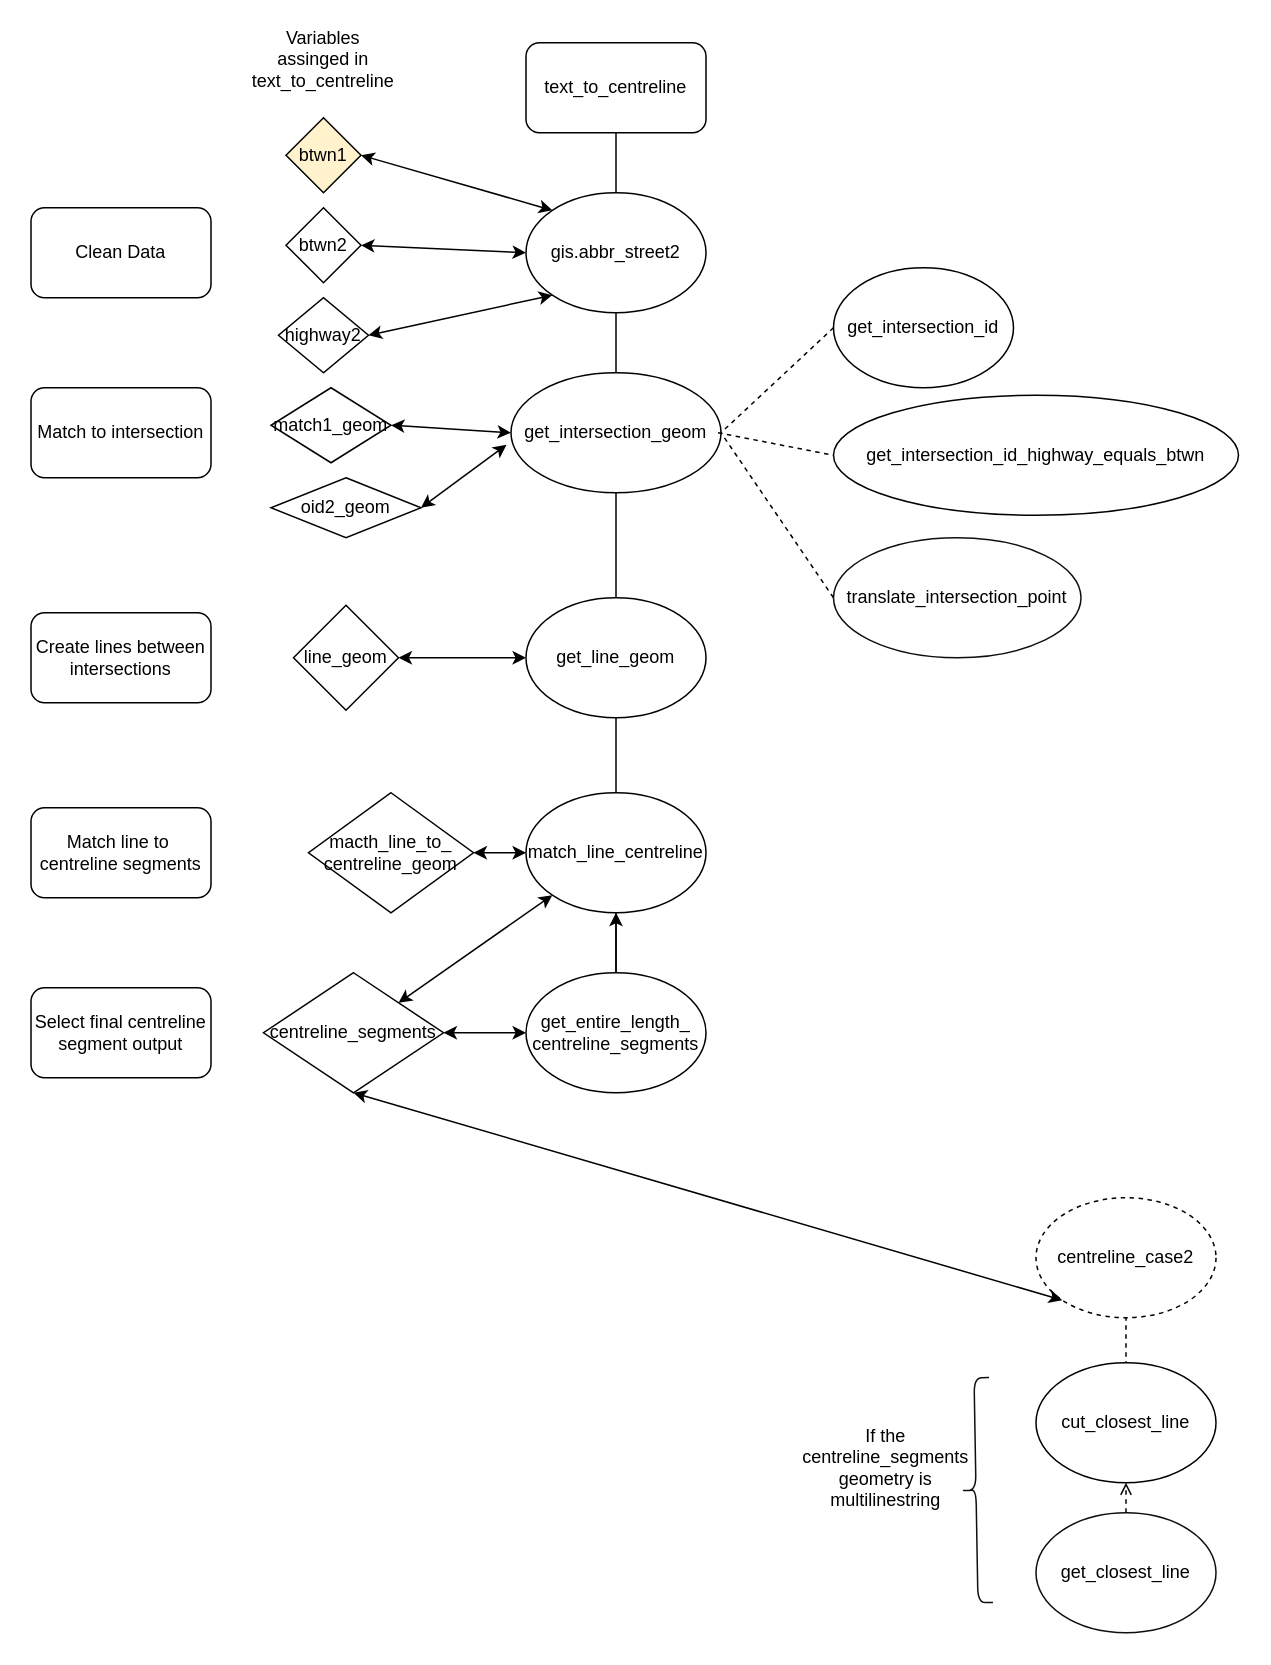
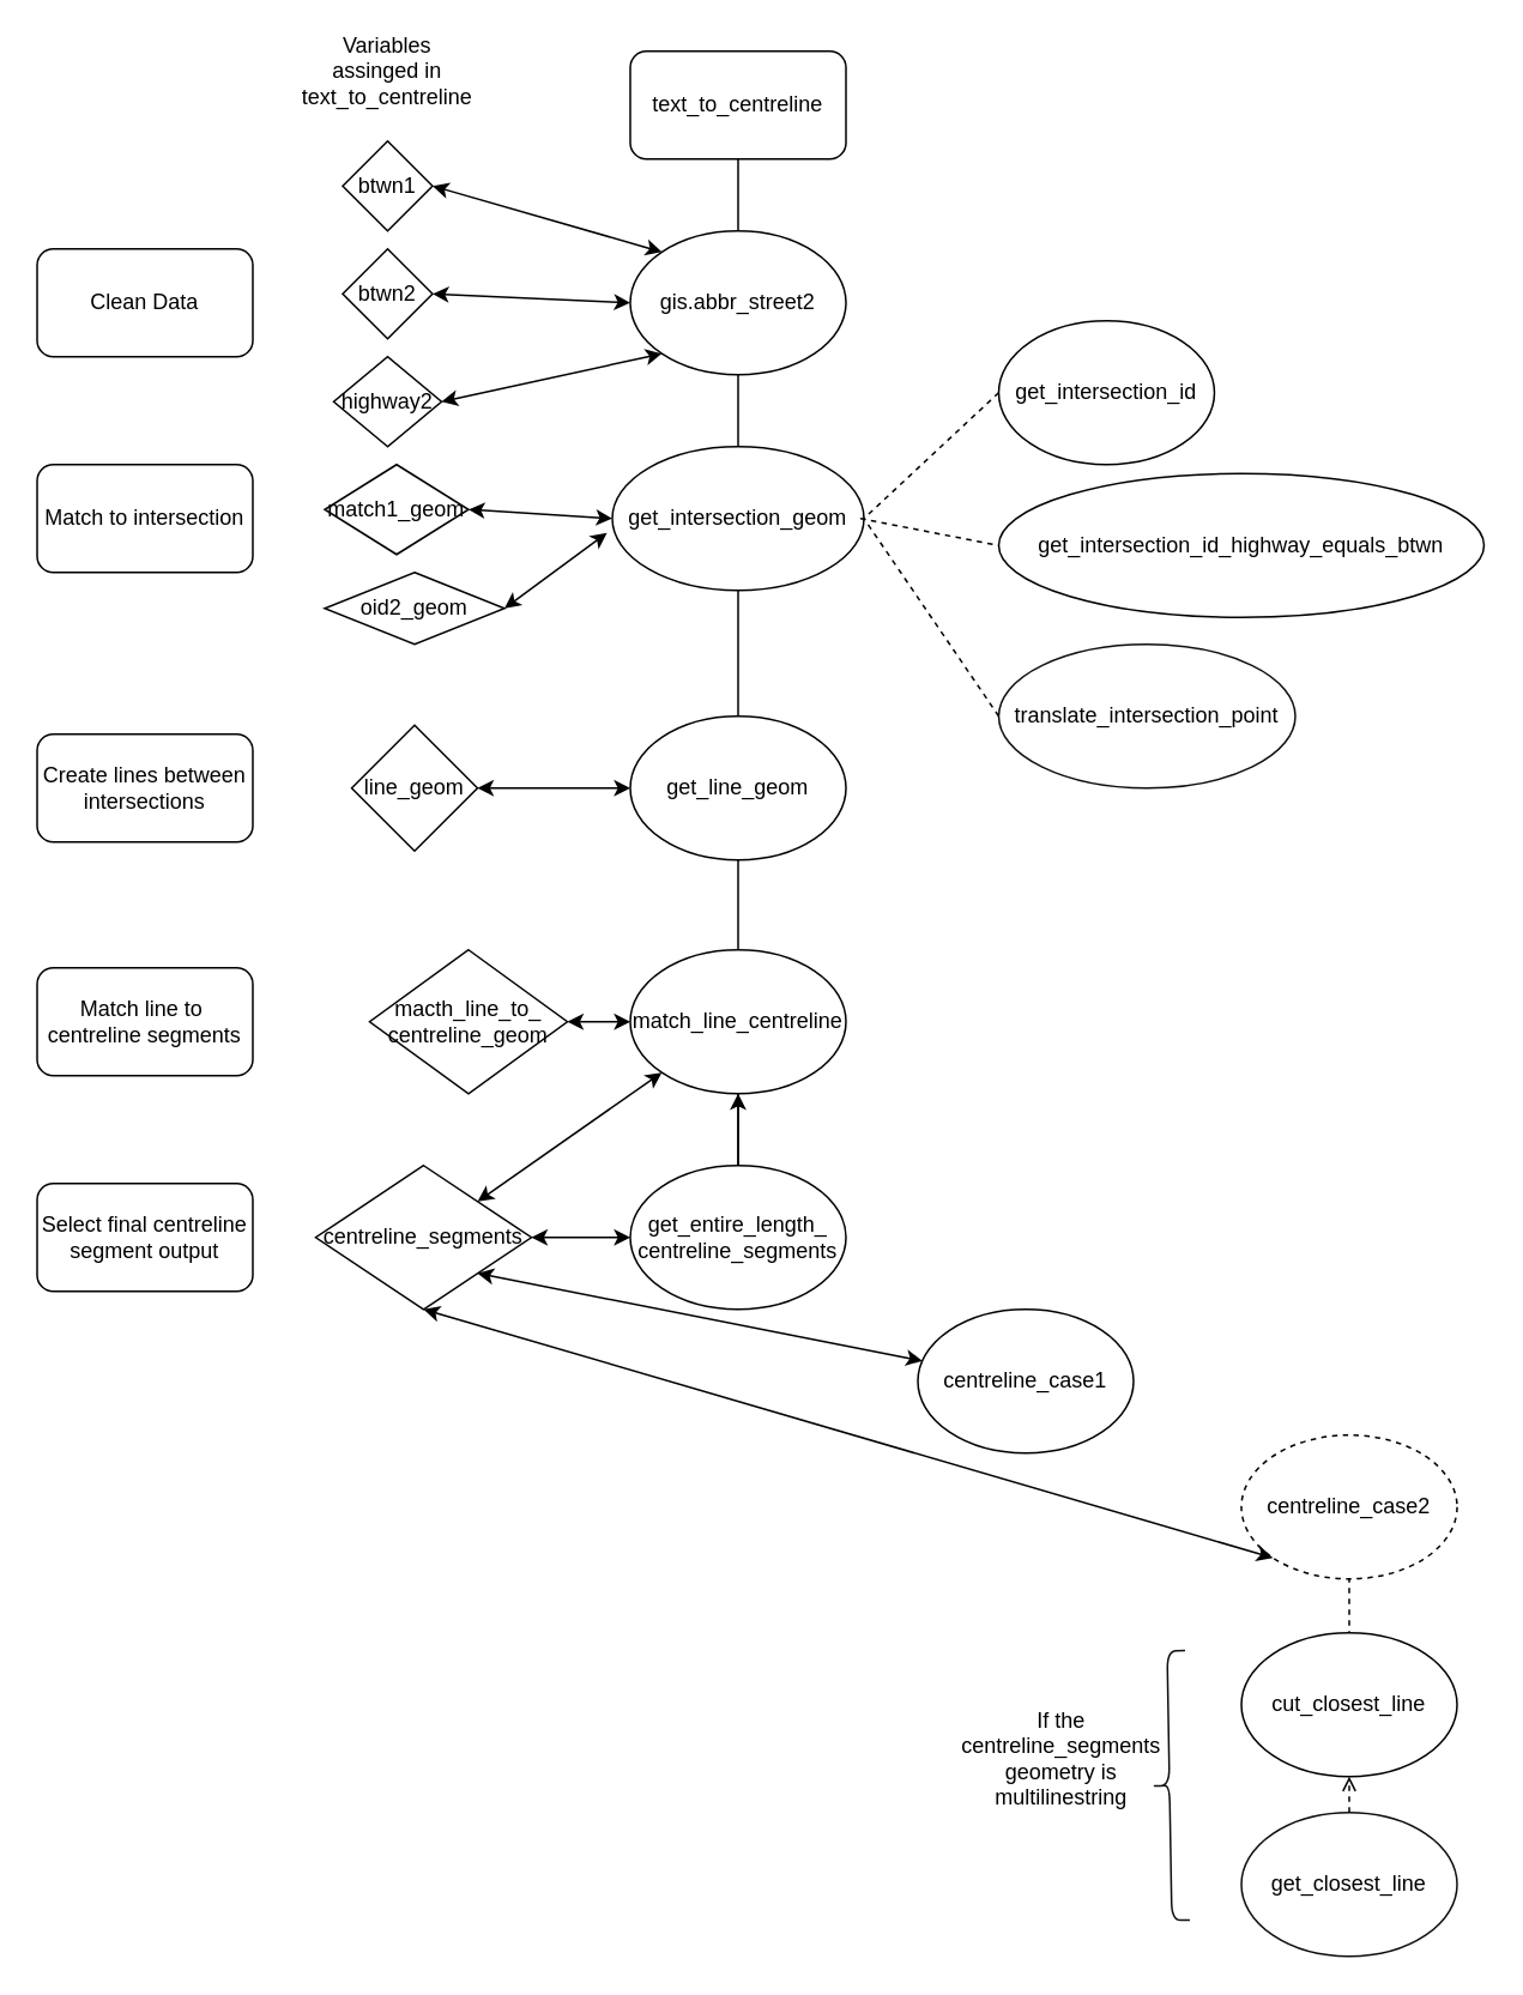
  <mxCell id="0" />
  <mxCell id="1" parent="0" />
  <mxCell id="2" value="&lt;span style=&quot;white-space: normal&quot;&gt;text_to_centreline&lt;/span&gt;" style="rounded=1;whiteSpace=wrap;html=1;" vertex="1" parent="1"><mxGeometry x="350" y="28" width="120" height="60" as="geometry" /></mxCell>
  <mxCell id="3" value="" style="endArrow=none;html=1;entryX=0.5;entryY=1;entryDx=0;entryDy=0;" edge="1" parent="1" target="2"><mxGeometry width="50" height="50" relative="1" as="geometry"><mxPoint x="410" y="128" as="sourcePoint" /><mxPoint x="400" y="108" as="targetPoint" /></mxGeometry></mxCell>
  <mxCell id="4" value="Clean&amp;nbsp;Data" style="rounded=1;whiteSpace=wrap;html=1;" vertex="1" parent="1"><mxGeometry y="138" width="120" height="60" as="geometry" x="20" /></mxCell>
  <mxCell id="5" value="gis.abbr_street2" style="ellipse;whiteSpace=wrap;html=1;direction=west;" vertex="1" parent="1"><mxGeometry x="350" y="128" width="120" height="80" as="geometry" /></mxCell>
  <mxCell id="6" value="Match to intersection" style="rounded=1;whiteSpace=wrap;html=1;" vertex="1" parent="1"><mxGeometry y="258" width="120" height="60" as="geometry" x="20" /></mxCell>
  <mxCell id="7" value="Create lines between intersections" style="rounded=1;whiteSpace=wrap;html=1;" vertex="1" parent="1"><mxGeometry y="408" width="120" height="60" as="geometry" x="20" /></mxCell>
  <mxCell id="8" value="Match line to&amp;nbsp; centreline segments" style="rounded=1;whiteSpace=wrap;html=1;" vertex="1" parent="1"><mxGeometry y="538" width="120" height="60" as="geometry" x="20" /></mxCell>
  <mxCell id="9" value="Select final centreline segment output" style="rounded=1;whiteSpace=wrap;html=1;" vertex="1" parent="1"><mxGeometry y="658" width="120" height="60" as="geometry" x="20" /></mxCell>
  <mxCell id="10" value="" style="endArrow=none;html=1;entryX=0.5;entryY=0;entryDx=0;entryDy=0;" edge="1" parent="1" target="5"><mxGeometry width="50" height="50" relative="1" as="geometry"><mxPoint x="410" y="248" as="sourcePoint" /><mxPoint x="450" y="208" as="targetPoint" /></mxGeometry></mxCell>
  <mxCell id="11" value="get_intersection_geom" style="ellipse;whiteSpace=wrap;html=1;" vertex="1" parent="1"><mxGeometry x="340" y="248" width="140" height="80" as="geometry" /></mxCell>
  <mxCell id="12" value="get_intersection_id" style="ellipse;whiteSpace=wrap;html=1;" vertex="1" parent="1"><mxGeometry x="555" y="178" width="120" height="80" as="geometry" /></mxCell>
  <mxCell id="13" value="" style="endArrow=none;dashed=1;html=1;entryX=1;entryY=0.5;entryDx=0;entryDy=0;exitX=0;exitY=0.5;exitDx=0;exitDy=0;" edge="1" parent="1" source="12" target="11"><mxGeometry width="50" height="50" relative="1" as="geometry"><mxPoint x="60" y="778" as="sourcePoint" /><mxPoint x="110" y="728" as="targetPoint" /></mxGeometry></mxCell>
  <mxCell id="14" value="" style="endArrow=none;dashed=1;html=1;entryX=0;entryY=0.5;entryDx=0;entryDy=0;" edge="1" parent="1" target="15"><mxGeometry width="50" height="50" relative="1" as="geometry"><mxPoint x="478" y="288" as="sourcePoint" /><mxPoint x="580" y="348" as="targetPoint" /></mxGeometry></mxCell>
  <mxCell id="15" value="get_intersection_id_highway_equals_btwn" style="ellipse;whiteSpace=wrap;html=1;" vertex="1" parent="1"><mxGeometry x="555" y="263" width="270" height="80" as="geometry" /></mxCell>
- <mxCell id="16" value="btwn1" style="rhombus;whiteSpace=wrap;html=1;fillColor=#fff2cc;" vertex="1" parent="1"><mxGeometry x="190" y="78" width="50" height="50" as="geometry" /></mxCell>
+ <mxCell id="16" value="btwn1" style="rhombus;whiteSpace=wrap;html=1;" vertex="1" parent="1"><mxGeometry x="190" y="78" width="50" height="50" as="geometry" /></mxCell>
  <mxCell id="17" value="btwn2" style="rhombus;whiteSpace=wrap;html=1;direction=south;" vertex="1" parent="1"><mxGeometry x="190" y="138" width="50" height="50" as="geometry" /></mxCell>
  <mxCell id="18" value="highway2" style="rhombus;whiteSpace=wrap;html=1;direction=west;" vertex="1" parent="1"><mxGeometry x="185" y="198" width="60" height="50" as="geometry" /></mxCell>
  <mxCell id="19" value="Variables assinged in text_to_centreline" style="text;html=1;strokeColor=none;fillColor=none;align=center;verticalAlign=middle;whiteSpace=wrap;rounded=0;" vertex="1" parent="1"><mxGeometry x="165" y="20" width="100" height="38" as="geometry" /></mxCell>
  <mxCell id="20" value="" style="endArrow=classic;startArrow=classic;html=1;exitX=1;exitY=1;exitDx=0;exitDy=0;entryX=1;entryY=0.5;entryDx=0;entryDy=0;" edge="1" parent="1" source="5" target="16"><mxGeometry width="50" height="50" relative="1" as="geometry"><mxPoint x="250" y="158" as="sourcePoint" /><mxPoint x="300" y="108" as="targetPoint" /></mxGeometry></mxCell>
  <mxCell id="21" value="" style="endArrow=classic;startArrow=classic;html=1;entryX=0.5;entryY=0;entryDx=0;entryDy=0;exitX=1;exitY=0.5;exitDx=0;exitDy=0;" edge="1" parent="1" source="5" target="17"><mxGeometry width="50" height="50" relative="1" as="geometry"><mxPoint x="30" y="1178" as="sourcePoint" /><mxPoint x="80" y="1128" as="targetPoint" /></mxGeometry></mxCell>
  <mxCell id="22" value="" style="endArrow=classic;startArrow=classic;html=1;exitX=0;exitY=0.5;exitDx=0;exitDy=0;entryX=1;entryY=0;entryDx=0;entryDy=0;" edge="1" parent="1" source="18" target="5"><mxGeometry width="50" height="50" relative="1" as="geometry"><mxPoint x="270" y="248" as="sourcePoint" /><mxPoint x="320" y="198" as="targetPoint" /></mxGeometry></mxCell>
  <mxCell id="23" value="match1_geom" style="rhombus;whiteSpace=wrap;html=1;" vertex="1" parent="1"><mxGeometry x="180" y="258" width="80" height="50" as="geometry" /></mxCell>
  <mxCell id="24" value="oid2_geom" style="rhombus;whiteSpace=wrap;html=1;" vertex="1" parent="1"><mxGeometry x="180" y="318" width="100" height="40" as="geometry" /></mxCell>
  <mxCell id="25" value="" style="endArrow=none;html=1;" edge="1" parent="1" source="11"><mxGeometry width="50" height="50" relative="1" as="geometry"><mxPoint x="410" y="378" as="sourcePoint" /><mxPoint x="410" y="398.711" as="targetPoint" /></mxGeometry></mxCell>
  <mxCell id="26" value="get_line_geom" style="ellipse;whiteSpace=wrap;html=1;" vertex="1" parent="1"><mxGeometry x="350" y="398" width="120" height="80" as="geometry" /></mxCell>
  <mxCell id="27" value="" style="endArrow=none;html=1;entryX=0.5;entryY=1;entryDx=0;entryDy=0;" edge="1" parent="1" target="26"><mxGeometry width="50" height="50" relative="1" as="geometry"><mxPoint x="410" y="528" as="sourcePoint" /><mxPoint x="440" y="518" as="targetPoint" /></mxGeometry></mxCell>
  <mxCell id="28" value="match_line_centreline" style="ellipse;whiteSpace=wrap;html=1;" vertex="1" parent="1"><mxGeometry x="350" y="528" width="120" height="80" as="geometry" /></mxCell>
  <mxCell id="29" value="" style="endArrow=classic;startArrow=classic;html=1;exitX=1;exitY=0.5;exitDx=0;exitDy=0;entryX=0;entryY=0.5;entryDx=0;entryDy=0;" edge="1" parent="1" source="23" target="11"><mxGeometry width="50" height="50" relative="1" as="geometry"><mxPoint x="280" y="318" as="sourcePoint" /><mxPoint x="330" y="268" as="targetPoint" /></mxGeometry></mxCell>
  <mxCell id="30" value="" style="endArrow=classic;startArrow=classic;html=1;exitX=1;exitY=0.5;exitDx=0;exitDy=0;entryX=-0.021;entryY=0.6;entryDx=0;entryDy=0;entryPerimeter=0;" edge="1" parent="1" source="24" target="11"><mxGeometry width="50" height="50" relative="1" as="geometry"><mxPoint x="290" y="368" as="sourcePoint" /><mxPoint x="340" y="318" as="targetPoint" /></mxGeometry></mxCell>
  <mxCell id="31" value="line_geom" style="rhombus;whiteSpace=wrap;html=1;" vertex="1" parent="1"><mxGeometry x="195" y="403" width="70" height="70" as="geometry" /></mxCell>
  <mxCell id="32" value="" style="endArrow=classic;startArrow=classic;html=1;exitX=1;exitY=0.5;exitDx=0;exitDy=0;entryX=0;entryY=0.5;entryDx=0;entryDy=0;" edge="1" parent="1" source="31" target="26"><mxGeometry width="50" height="50" relative="1" as="geometry"><mxPoint x="280" y="478" as="sourcePoint" /><mxPoint x="330" y="428" as="targetPoint" /></mxGeometry></mxCell>
  <mxCell id="33" value="macth_line_to_&lt;br&gt;centreline_geom" style="rhombus;whiteSpace=wrap;html=1;" vertex="1" parent="1"><mxGeometry x="205" y="528" width="110" height="80" as="geometry" /></mxCell>
  <mxCell id="34" value="" style="endArrow=classic;startArrow=classic;html=1;exitX=1;exitY=0.5;exitDx=0;exitDy=0;entryX=0;entryY=0.5;entryDx=0;entryDy=0;" edge="1" parent="1" source="33" target="28"><mxGeometry width="50" height="50" relative="1" as="geometry"><mxPoint x="300" y="598" as="sourcePoint" /><mxPoint x="350" y="548" as="targetPoint" /></mxGeometry></mxCell>
  <mxCell id="35" value="" style="endArrow=none;html=1;entryX=0.5;entryY=1;entryDx=0;entryDy=0;" edge="1" parent="1" target="28"><mxGeometry width="50" height="50" relative="1" as="geometry"><mxPoint x="410" y="658" as="sourcePoint" /><mxPoint x="440" y="598" as="targetPoint" /></mxGeometry></mxCell>
  <mxCell id="36" value="" style="edgeStyle=orthogonalEdgeStyle;rounded=0;orthogonalLoop=1;jettySize=auto;html=1;" edge="1" parent="1" source="37" target="28"><mxGeometry relative="1" as="geometry" /></mxCell>
  <mxCell id="37" value="get_entire_length_&lt;br&gt;centreline_segments" style="ellipse;whiteSpace=wrap;html=1;" vertex="1" parent="1"><mxGeometry x="350" y="648" width="120" height="80" as="geometry" /></mxCell>
  <mxCell id="38" value="centreline_case2" style="ellipse;whiteSpace=wrap;html=1;dashed=1;" vertex="1" parent="1"><mxGeometry x="690" y="798" width="120" height="80" as="geometry" /></mxCell>
  <mxCell id="39" value="centreline_segments" style="rhombus;whiteSpace=wrap;html=1;" vertex="1" parent="1"><mxGeometry x="175" y="648" width="120" height="80" as="geometry" /></mxCell>
  <mxCell id="40" value="" style="endArrow=classic;startArrow=classic;html=1;entryX=0;entryY=1;entryDx=0;entryDy=0;exitX=1;exitY=0;exitDx=0;exitDy=0;" edge="1" parent="1" source="39" target="28"><mxGeometry width="50" height="50" relative="1" as="geometry"><mxPoint x="250" y="698" as="sourcePoint" /><mxPoint x="300" y="648" as="targetPoint" /></mxGeometry></mxCell>
  <mxCell id="41" value="" style="endArrow=classic;startArrow=classic;html=1;exitX=1;exitY=0.5;exitDx=0;exitDy=0;entryX=0;entryY=0.5;entryDx=0;entryDy=0;" edge="1" parent="1" source="39" target="37"><mxGeometry width="50" height="50" relative="1" as="geometry"><mxPoint x="290" y="718" as="sourcePoint" /><mxPoint x="340" y="668" as="targetPoint" /></mxGeometry></mxCell>
+ <mxCell id="42" value="&lt;span style=&quot;white-space: normal&quot;&gt;centreline_case1&lt;/span&gt;" style="ellipse;whiteSpace=wrap;html=1;" vertex="1" parent="1"><mxGeometry x="510" y="728" width="120" height="80" as="geometry" /></mxCell>
+ <mxCell id="43" value="" style="endArrow=classic;startArrow=classic;html=1;entryX=1;entryY=1;entryDx=0;entryDy=0;" edge="1" parent="1" source="42" target="39"><mxGeometry width="50" height="50" relative="1" as="geometry"><mxPoint x="439.289" y="738" as="sourcePoint" /><mxPoint x="439.289" y="688" as="targetPoint" /></mxGeometry></mxCell>
  <mxCell id="44" value="" style="endArrow=classic;startArrow=classic;html=1;exitX=0.5;exitY=1;exitDx=0;exitDy=0;entryX=0;entryY=1;entryDx=0;entryDy=0;" edge="1" parent="1" source="39" target="38"><mxGeometry width="50" height="50" relative="1" as="geometry"><mxPoint x="230" y="768" as="sourcePoint" /><mxPoint x="280" y="718" as="targetPoint" /></mxGeometry></mxCell>
  <mxCell id="45" value="" style="endArrow=none;dashed=1;html=1;entryX=0.5;entryY=1;entryDx=0;entryDy=0;" edge="1" parent="1" target="38"><mxGeometry width="50" height="50" relative="1" as="geometry"><mxPoint x="750" y="928" as="sourcePoint" /><mxPoint x="780" y="868" as="targetPoint" /></mxGeometry></mxCell>
  <mxCell id="46" value="cut_closest_line" style="ellipse;whiteSpace=wrap;html=1;" vertex="1" parent="1"><mxGeometry x="690" y="908" width="120" height="80" as="geometry" /></mxCell>
  <mxCell id="47" value="get_closest_line" style="ellipse;whiteSpace=wrap;html=1;strokeColor=#0F0F0F;" vertex="1" parent="1"><mxGeometry x="690" y="1008" width="120" height="80" as="geometry" /></mxCell>
  <mxCell id="48" value="" style="endArrow=open;dashed=1;html=1;exitX=0.5;exitY=0;exitDx=0;exitDy=0;entryX=0.5;entryY=1;entryDx=0;entryDy=0;" edge="1" parent="1" source="47" target="46"><mxGeometry width="50" height="50" relative="1" as="geometry"><mxPoint x="620" y="1038" as="sourcePoint" /><mxPoint x="670" y="988" as="targetPoint" /></mxGeometry></mxCell>
  <mxCell id="49" value="" style="endArrow=none;dashed=1;html=1;exitX=0;exitY=0.5;exitDx=0;exitDy=0;entryX=1;entryY=0.5;entryDx=0;entryDy=0;" edge="1" parent="1" source="50" target="11"><mxGeometry width="50" height="50" relative="1" as="geometry"><mxPoint x="500" y="398" as="sourcePoint" /><mxPoint x="550" y="348" as="targetPoint" /></mxGeometry></mxCell>
  <mxCell id="50" value="translate_intersection_point" style="ellipse;whiteSpace=wrap;html=1;strokeColor=#0F0F0F;" vertex="1" parent="1"><mxGeometry x="555" y="358" width="165" height="80" as="geometry" /></mxCell>
  <mxCell id="51" value="If the centreline_segments &lt;br&gt;geometry is multilinestring" style="text;html=1;strokeColor=none;fillColor=none;align=center;verticalAlign=middle;whiteSpace=wrap;rounded=0;" vertex="1" parent="1"><mxGeometry x="570" y="968" width="40" height="20" as="geometry" /></mxCell>
  <mxCell id="52" value="" style="shape=curlyBracket;whiteSpace=wrap;html=1;rounded=1;strokeColor=#0F0F0F;rotation=-1;direction=east;" vertex="1" parent="1"><mxGeometry x="640" y="918" width="20" height="150" as="geometry" /></mxCell>
